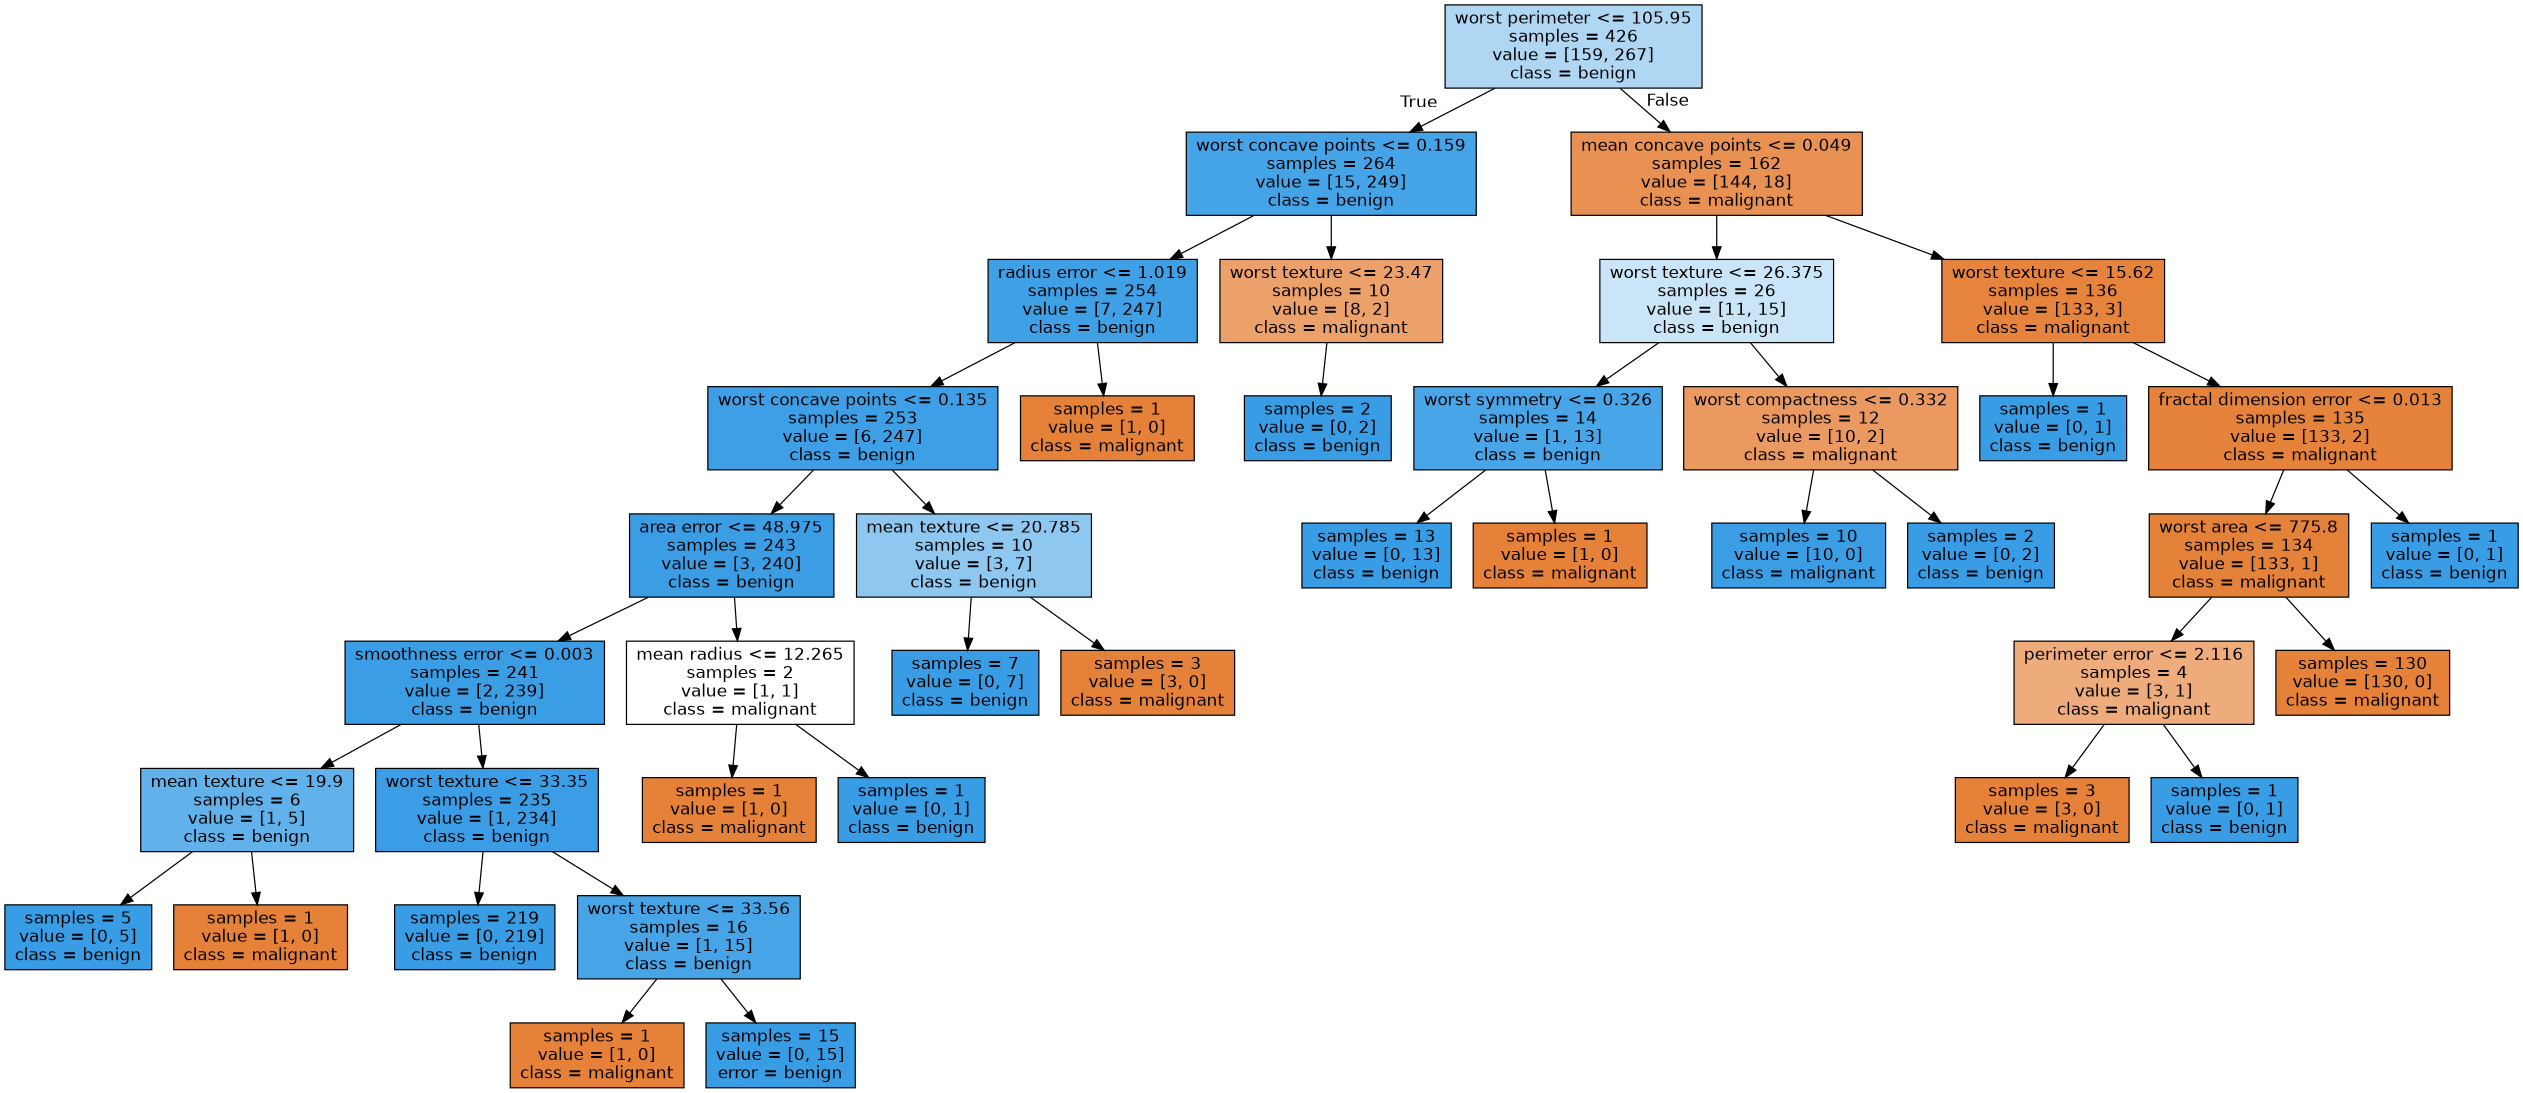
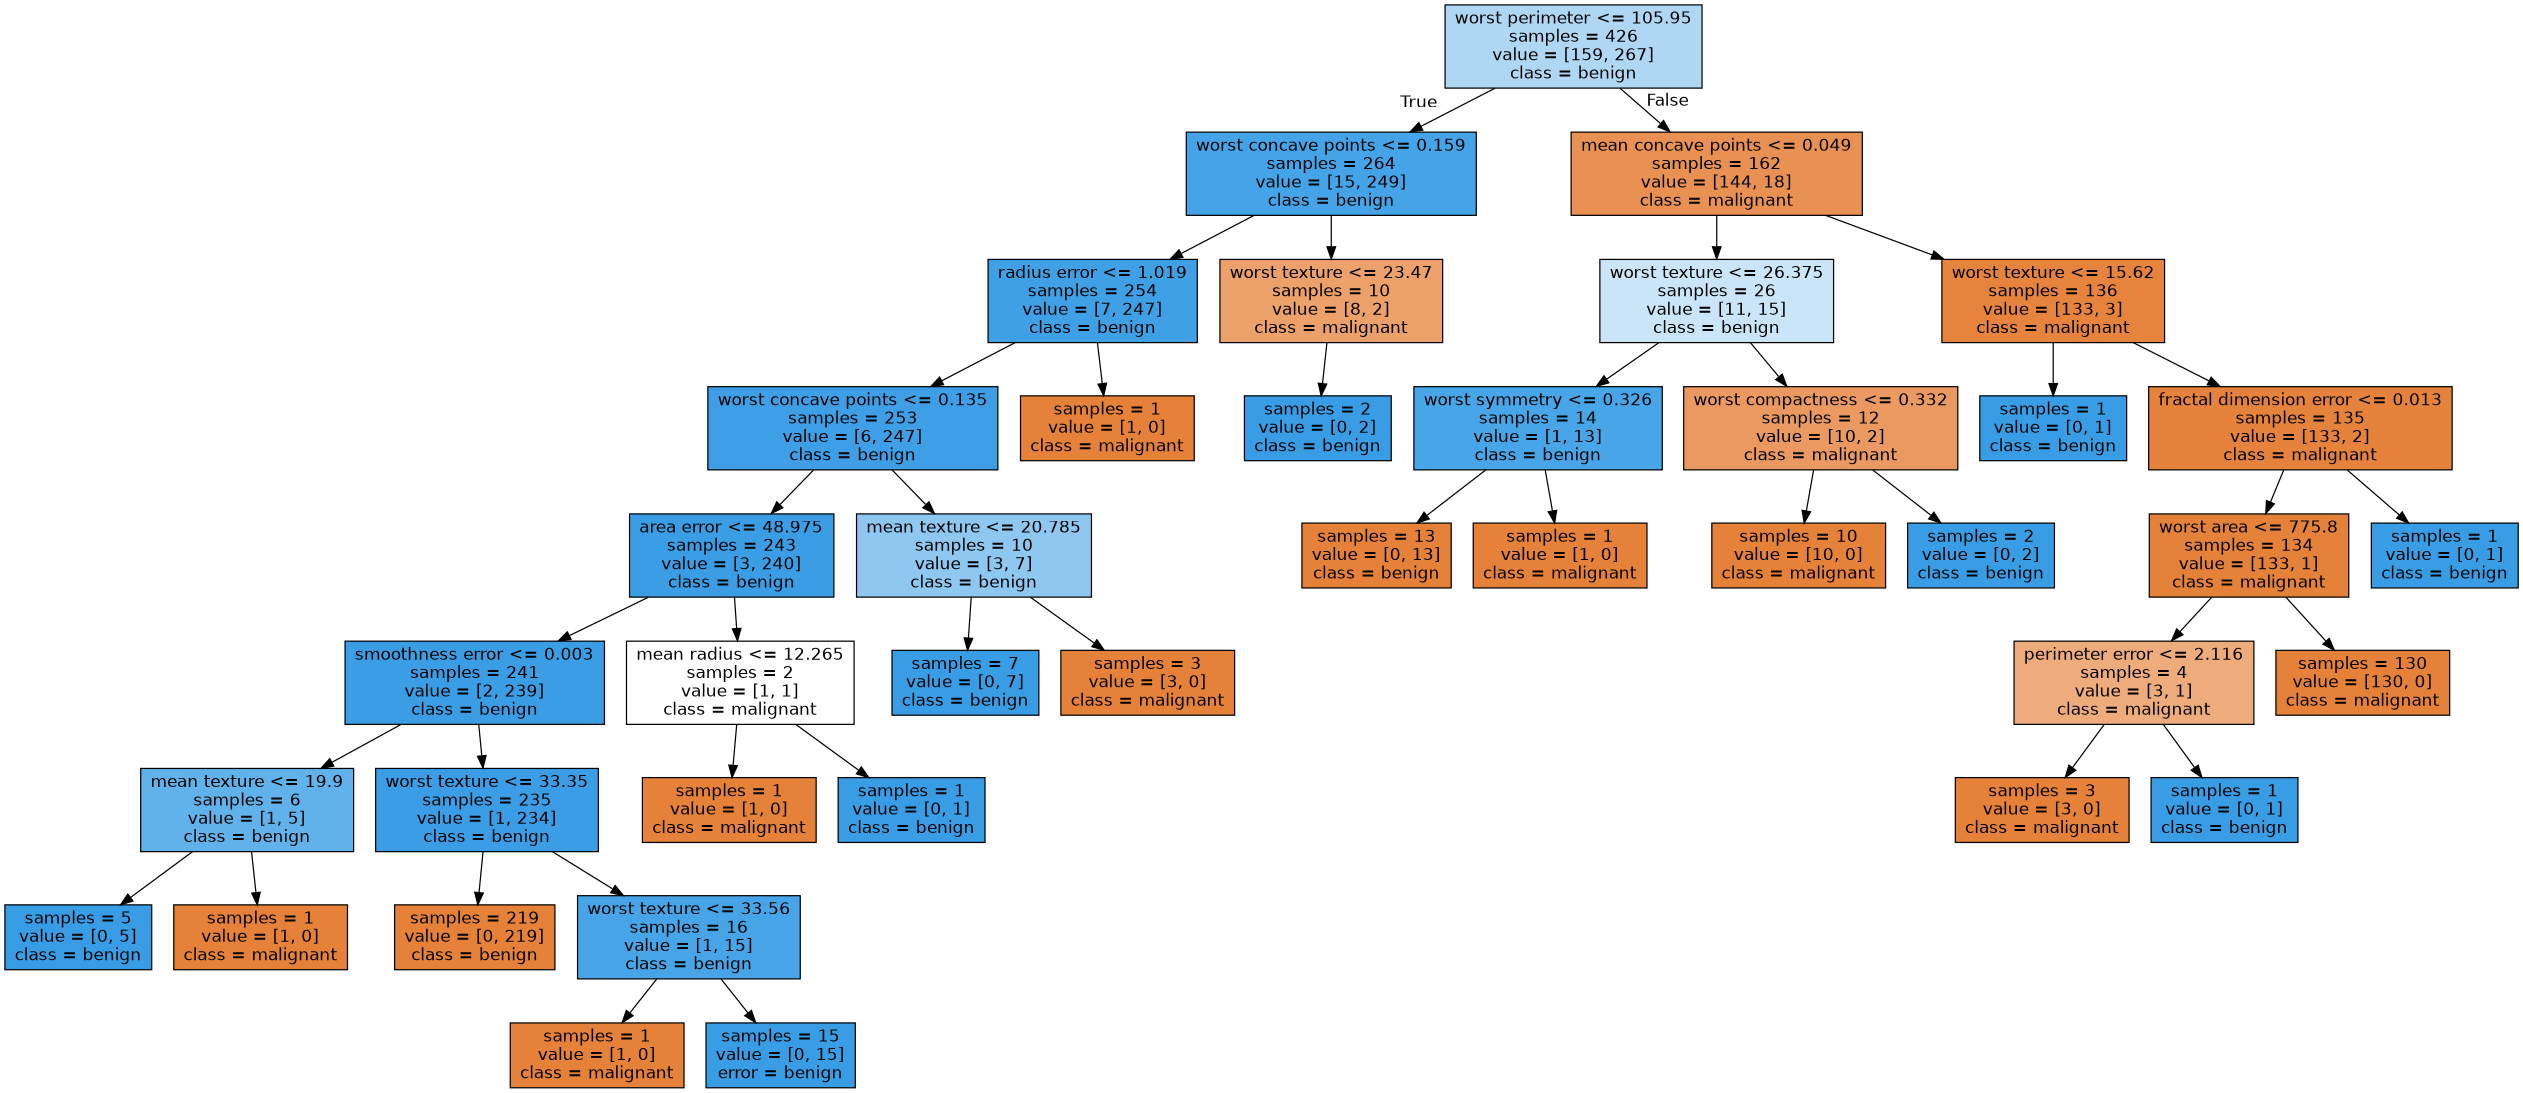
  digraph {
    node [color=black fillcolor="#399de5" fontname=helvetica shape=box style=filled]
    edge [fontname=helvetica]
    n1 [fillcolor="#afd7f4" label="worst perimeter <= 105.95\nsamples = 426\nvalue = [159, 267]\nclass = benign"]
    n2 [fillcolor="#45a3e7" label="worst concave points <= 0.159\nsamples = 264\nvalue = [15, 249]\nclass = benign"]
    n3 [fillcolor="#e89152" label="mean concave points <= 0.049\nsamples = 162\nvalue = [144, 18]\nclass = malignant"]
    n4 [fillcolor="#3fa0e6" label="radius error <= 1.019\nsamples = 254\nvalue = [7, 247]\nclass = benign"]
    n5 [fillcolor="#eca06a" label="worst texture <= 23.47\nsamples = 10\nvalue = [8, 2]\nclass = malignant"]
    n6 [fillcolor="#cae5f8" label="worst texture <= 26.375\nsamples = 26\nvalue = [11, 15]\nclass = benign"]
    n7 [fillcolor="#e6843d" label="worst texture <= 15.62\nsamples = 136\nvalue = [133, 3]\nclass = malignant"]
    n8 [fillcolor="#3e9fe6" label="worst concave points <= 0.135\nsamples = 253\nvalue = [6, 247]\nclass = benign"]
    n9 [fillcolor="#e58139" label="samples = 1\nvalue = [1, 0]\nclass = malignant"]
    n10 [label="samples = 2\nvalue = [0, 2]\nclass = benign"]
    n11 [fillcolor="#3b9ee5" label="area error <= 48.975\nsamples = 243\nvalue = [3, 240]\nclass = benign"]
    n12 [fillcolor="#8ec7f0" label="mean texture <= 20.785\nsamples = 10\nvalue = [3, 7]\nclass = benign"]
    n13 [fillcolor="#3b9ee5" label="smoothness error <= 0.003\nsamples = 241\nvalue = [2, 239]\nclass = benign"]
    n14 [fillcolor="#ffffff" label="mean radius <= 12.265\nsamples = 2\nvalue = [1, 1]\nclass = malignant"]
    n15 [label="samples = 7\nvalue = [0, 7]\nclass = benign"]
    n16 [fillcolor="#e58139" label="samples = 3\nvalue = [3, 0]\nclass = malignant"]
    n17 [fillcolor="#61b1ea" label="mean texture <= 19.9\nsamples = 6\nvalue = [1, 5]\nclass = benign"]
    n18 [fillcolor="#3a9de5" label="worst texture <= 33.35\nsamples = 235\nvalue = [1, 234]\nclass = benign"]
    n19 [fillcolor="#e58139" label="samples = 1\nvalue = [1, 0]\nclass = malignant"]
    n20 [label="samples = 1\nvalue = [0, 1]\nclass = benign"]
    n21 [label="samples = 5\nvalue = [0, 5]\nclass = benign"]
    n22 [fillcolor="#e58139" label="samples = 1\nvalue = [1, 0]\nclass = malignant"]
-   n23 [label="samples = 219\nvalue = [0, 219]\nclass = benign"]
+   n23 [fillcolor="#e58139" label="samples = 219\nvalue = [0, 219]\nclass = benign"]
    n24 [fillcolor="#46a4e7" label="worst texture <= 33.56\nsamples = 16\nvalue = [1, 15]\nclass = benign"]
    n25 [fillcolor="#e58139" label="samples = 1\nvalue = [1, 0]\nclass = malignant"]
    n26 [label="samples = 15\nvalue = [0, 15]\nerror = benign"]
    n27 [fillcolor="#48a5e7" label="worst symmetry <= 0.326\nsamples = 14\nvalue = [1, 13]\nclass = benign"]
    n28 [fillcolor="#ea9a61" label="worst compactness <= 0.332\nsamples = 12\nvalue = [10, 2]\nclass = malignant"]
    n29 [label="samples = 1\nvalue = [0, 1]\nclass = benign"]
    n30 [fillcolor="#e5833c" label="fractal dimension error <= 0.013\nsamples = 135\nvalue = [133, 2]\nclass = malignant"]
-   n31 [label="samples = 13\nvalue = [0, 13]\nclass = benign"]
+   n31 [fillcolor="#e58139" label="samples = 13\nvalue = [0, 13]\nclass = benign"]
    n32 [fillcolor="#e58139" label="samples = 1\nvalue = [1, 0]\nclass = malignant"]
-   n33 [fillcolor="#3b9ee5" label="samples = 10\nvalue = [10, 0]\nclass = malignant"]
+   n33 [fillcolor="#e58139" label="samples = 10\nvalue = [10, 0]\nclass = malignant"]
    n34 [label="samples = 2\nvalue = [0, 2]\nclass = benign"]
    n35 [fillcolor="#e5823a" label="worst area <= 775.8\nsamples = 134\nvalue = [133, 1]\nclass = malignant"]
    n36 [label="samples = 1\nvalue = [0, 1]\nclass = benign"]
    n37 [fillcolor="#eeab7b" label="perimeter error <= 2.116\nsamples = 4\nvalue = [3, 1]\nclass = malignant"]
    n38 [fillcolor="#e58139" label="samples = 130\nvalue = [130, 0]\nclass = malignant"]
    n39 [fillcolor="#e58139" label="samples = 3\nvalue = [3, 0]\nclass = malignant"]
    n40 [label="samples = 1\nvalue = [0, 1]\nclass = benign"]
    n1 -> n2 [headlabel=True labelangle=45 labeldistance=2.5]
    n1 -> n3 [headlabel=False labelangle=-45 labeldistance=2.5]
    n2 -> n4
    n2 -> n5
    n3 -> n6
    n3 -> n7
    n4 -> n8
    n4 -> n9
    n5 -> n10
    n6 -> n27
    n6 -> n28
    n7 -> n29
    n7 -> n30
    n8 -> n11
    n8 -> n12
    n11 -> n13
    n11 -> n14
    n12 -> n15
    n12 -> n16
    n13 -> n17
    n13 -> n18
    n14 -> n19
    n14 -> n20
    n17 -> n21
    n17 -> n22
    n18 -> n23
    n18 -> n24
    n24 -> n25
    n24 -> n26
    n27 -> n31
    n27 -> n32
    n28 -> n33
    n28 -> n34
    n30 -> n35
    n30 -> n36
    n35 -> n37
    n35 -> n38
    n37 -> n39
    n37 -> n40
  }
